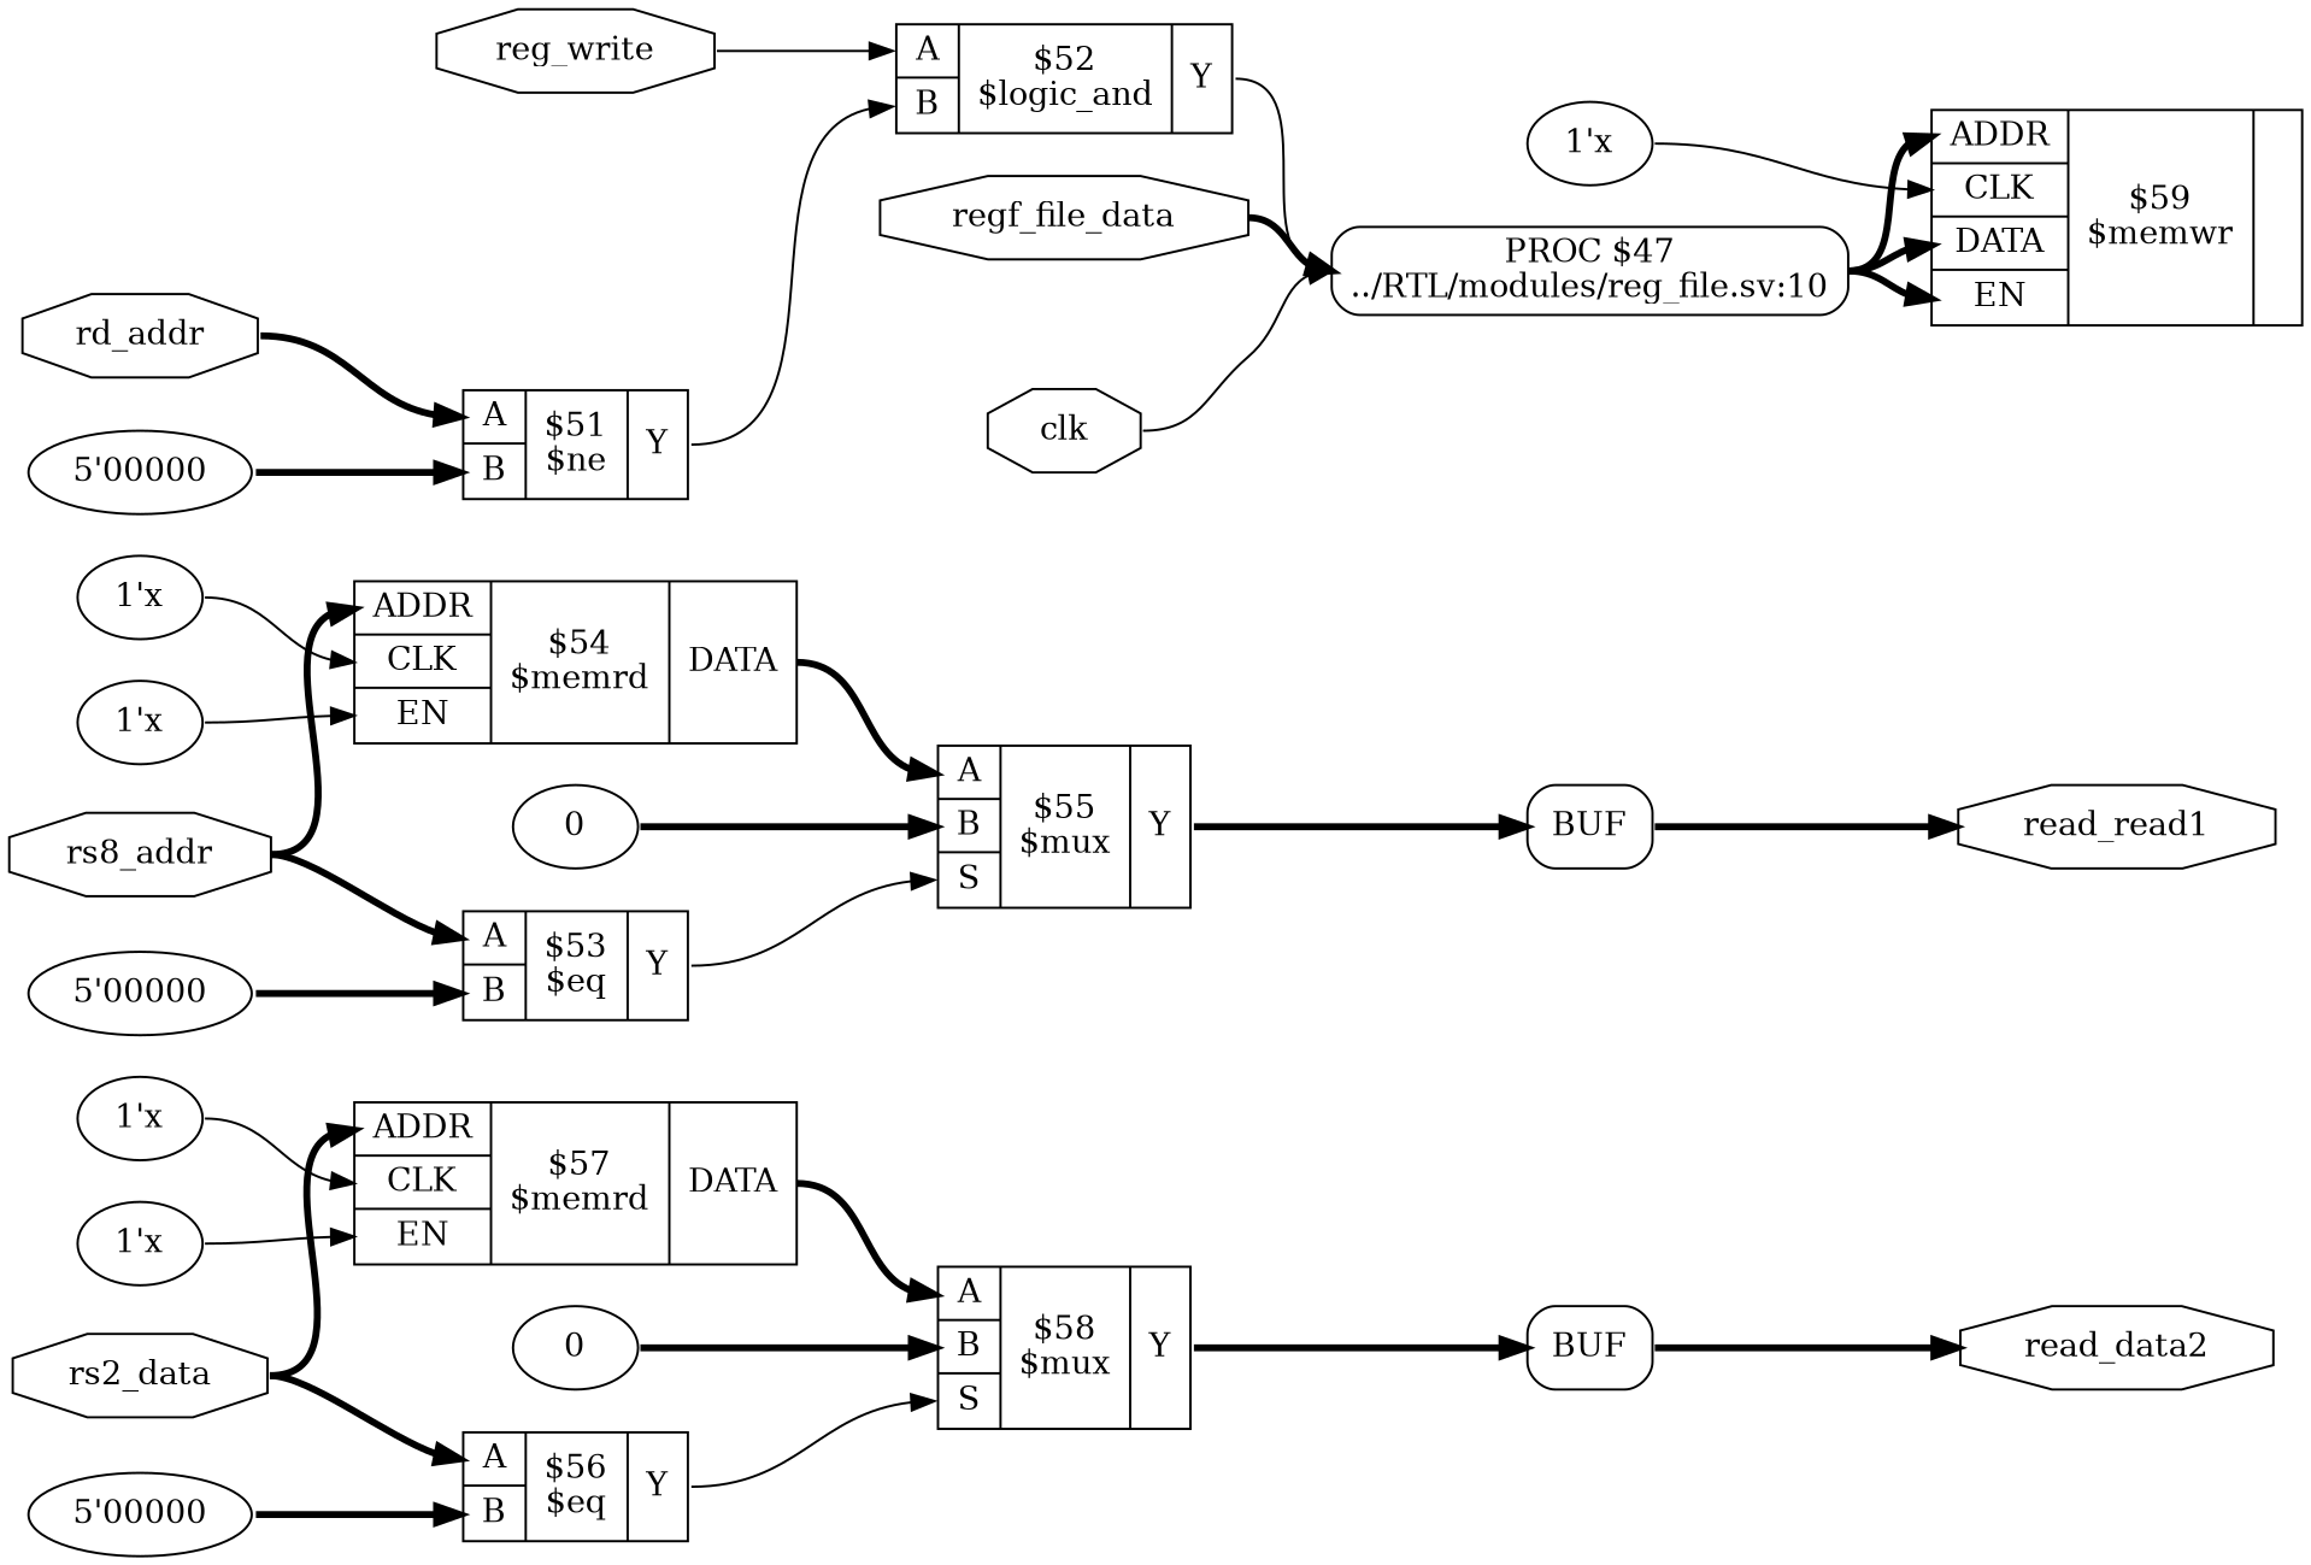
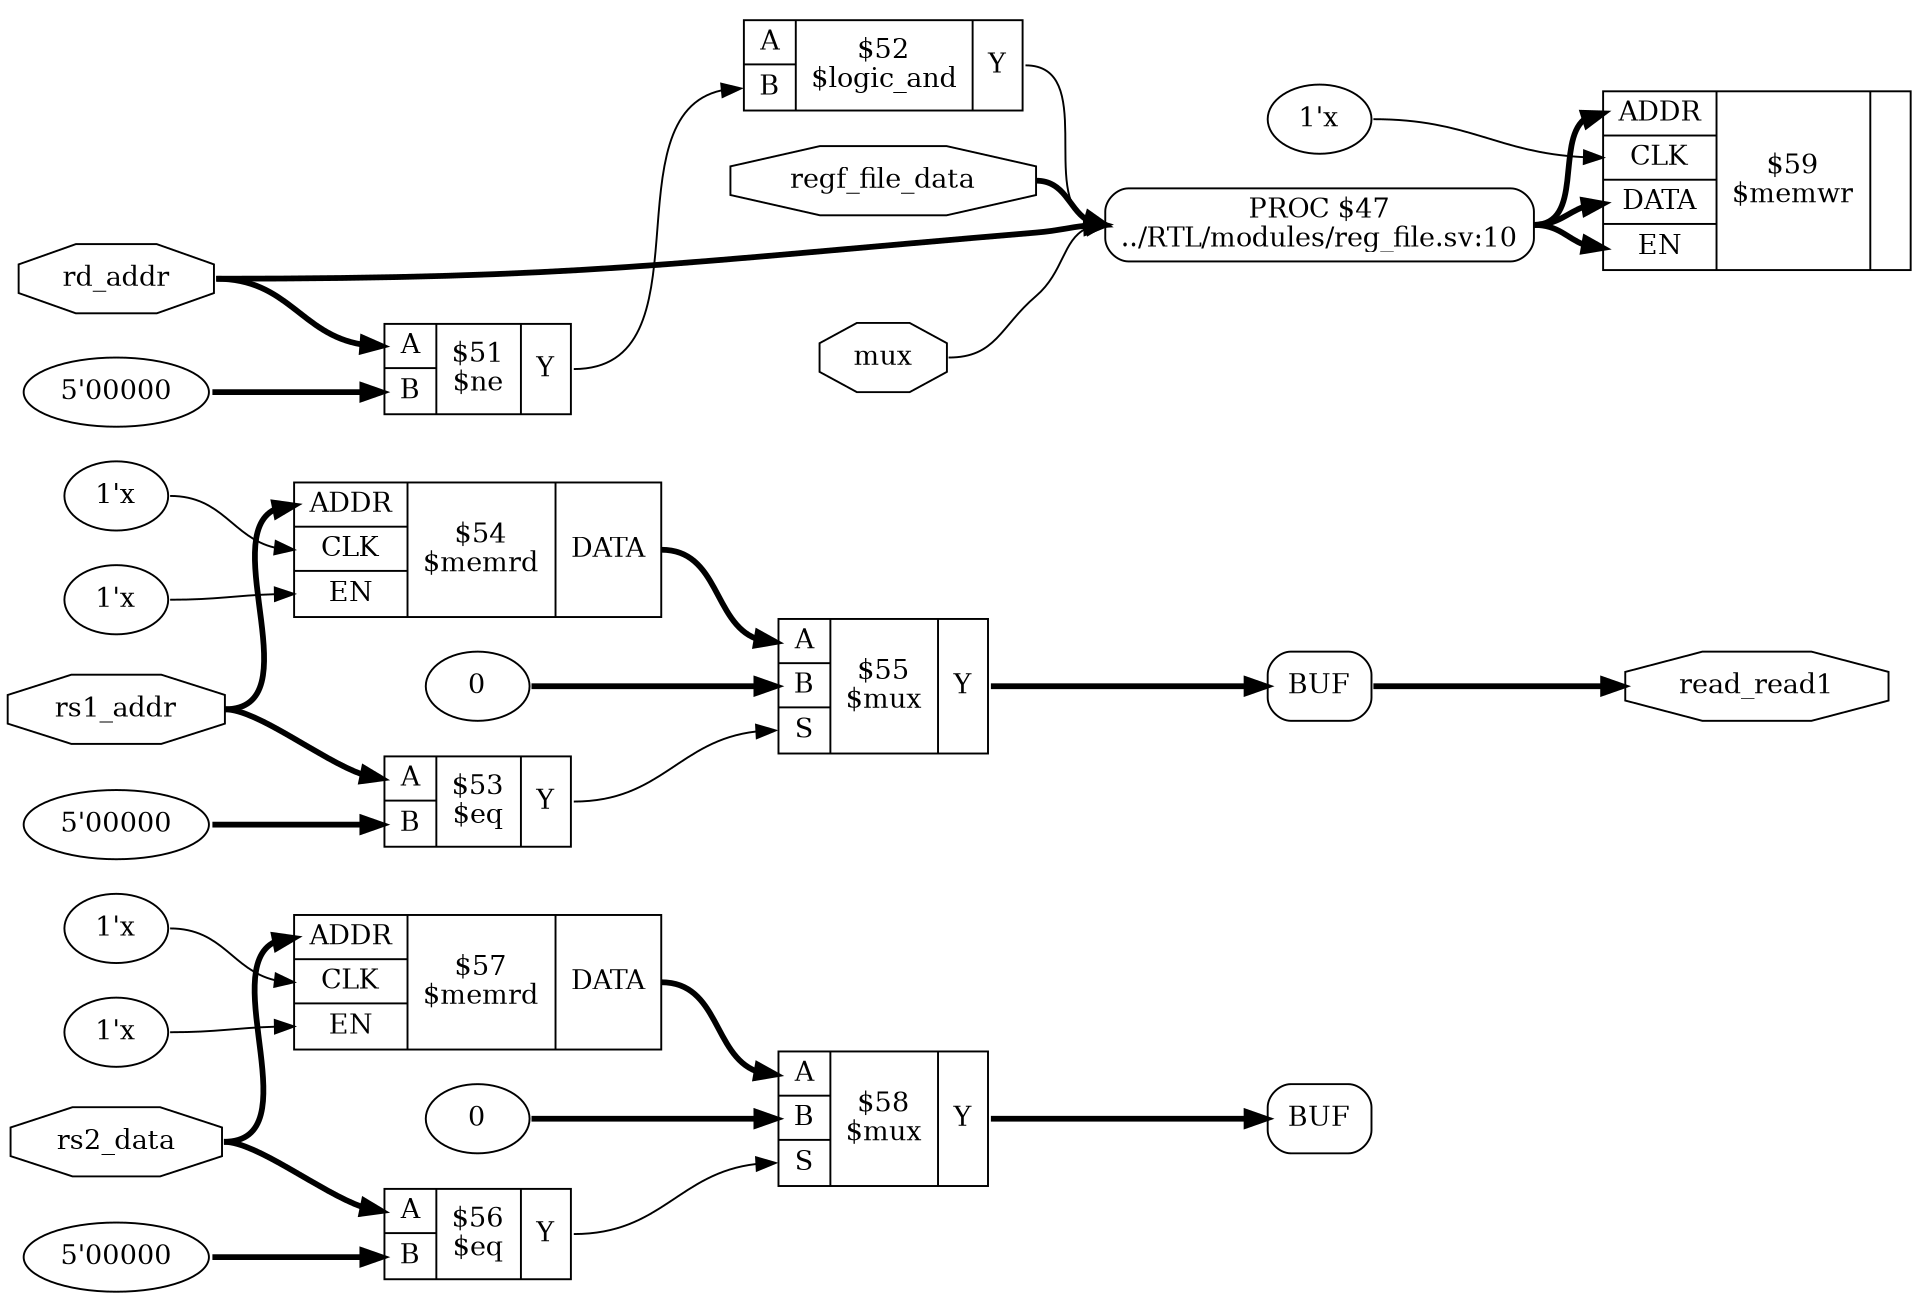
  digraph {
    rankdir=LR
    remincross=true
    edge [color=black headport="p28:w" tailport=e style="setlinewidth(3)"]
-   n1 [color=black fontcolor=black label=read_data2 shape=octagon]
    n2 [color=black fontcolor=black label=read_read1 shape=octagon]
-   n3 [color=black fontcolor=black label=reg_write shape=octagon]
    n4 [label="{{<p28> A|<p29> B}|$52\n$logic_and|{<p31> Y}}" shape=record]
    n5 [label="PROC $47\n../RTL/modules/reg_file.sv:10" shape=box style=rounded]
    n6 [color=black fontcolor=black label=regf_file_data shape=octagon]
    n7 [label="{{<p23> ADDR|<p24> CLK|<p25> DATA|<p26> EN}|$59\n$memwr|{}}" shape=record]
    n8 [color=black fontcolor=black label=rd_addr shape=octagon]
    n9 [label="{{<p28> A|<p29> B}|$51\n$ne|{<p31> Y}}" shape=record]
    n10 [color=black fontcolor=black label=rs2_data shape=octagon]
    n11 [label="{{<p23> ADDR|<p24> CLK|<p26> EN}|$57\n$memrd|{<p25> DATA}}" shape=record]
    n12 [label="{{<p28> A|<p29> B}|$56\n$eq|{<p31> Y}}" shape=record]
    n13 [label="{{<p28> A|<p29> B|<p30> S}|$58\n$mux|{<p31> Y}}" shape=record]
-   n14 [color=black fontcolor=black label=rs8_addr shape=octagon]
+   n14 [color=black fontcolor=black label=rs1_addr shape=octagon]
    n15 [label="{{<p23> ADDR|<p24> CLK|<p26> EN}|$54\n$memrd|{<p25> DATA}}" shape=record]
    n16 [label="{{<p28> A|<p29> B}|$53\n$eq|{<p31> Y}}" shape=record]
    n17 [label="{{<p28> A|<p29> B|<p30> S}|$55\n$mux|{<p31> Y}}" shape=record]
-   n18 [color=black fontcolor=black label=clk shape=octagon]
+   n18 [color=black fontcolor=black label=mux shape=octagon]
    n19 [label="1'x"]
    n20 [label=0]
    n21 [label=BUF shape=box style=rounded]
    n22 [label="1'x"]
    n23 [label="1'x"]
    n24 [label="5'00000"]
    n25 [label=0]
    n26 [label=BUF shape=box style=rounded]
    n27 [label="1'x"]
    n28 [label="1'x"]
    n29 [label="5'00000"]
    n30 [label="5'00000"]
-   n3 -> n4 [style=""]
    n4 -> n5 [headport=w tailport="p31:e" style=""]
    n5 -> n7 [headport="p26:w"]
    n5 -> n7 [headport="p25:w"]
    n5 -> n7 [headport="p23:w"]
    n6 -> n5 [headport=w]
+   n8 -> n5 [headport=w]
    n8 -> n9
    n9 -> n4 [headport="p29:w" tailport="p31:e" style=""]
    n10 -> n11 [headport="p23:w"]
    n10 -> n12
    n11 -> n13 [tailport="p25:e"]
    n12 -> n13 [headport="p30:w" tailport="p31:e" style=""]
    n13 -> n21 [headport="w:w" tailport="p31:e"]
    n14 -> n15 [headport="p23:w"]
    n14 -> n16
    n15 -> n17 [tailport="p25:e"]
    n16 -> n17 [headport="p30:w" tailport="p31:e" style=""]
    n17 -> n26 [headport="w:w" tailport="p31:e"]
    n18 -> n5 [headport=w style=""]
    n19 -> n7 [headport="p24:w" style=""]
    n20 -> n13 [headport="p29:w"]
-   n21 -> n1 [headport=w tailport="e:e"]
    n22 -> n11 [headport="p26:w" style=""]
    n23 -> n11 [headport="p24:w" style=""]
    n24 -> n12 [headport="p29:w"]
    n25 -> n17 [headport="p29:w"]
    n26 -> n2 [headport=w tailport="e:e"]
    n27 -> n15 [headport="p26:w" style=""]
    n28 -> n15 [headport="p24:w" style=""]
    n29 -> n16 [headport="p29:w"]
    n30 -> n9 [headport="p29:w"]
  }
